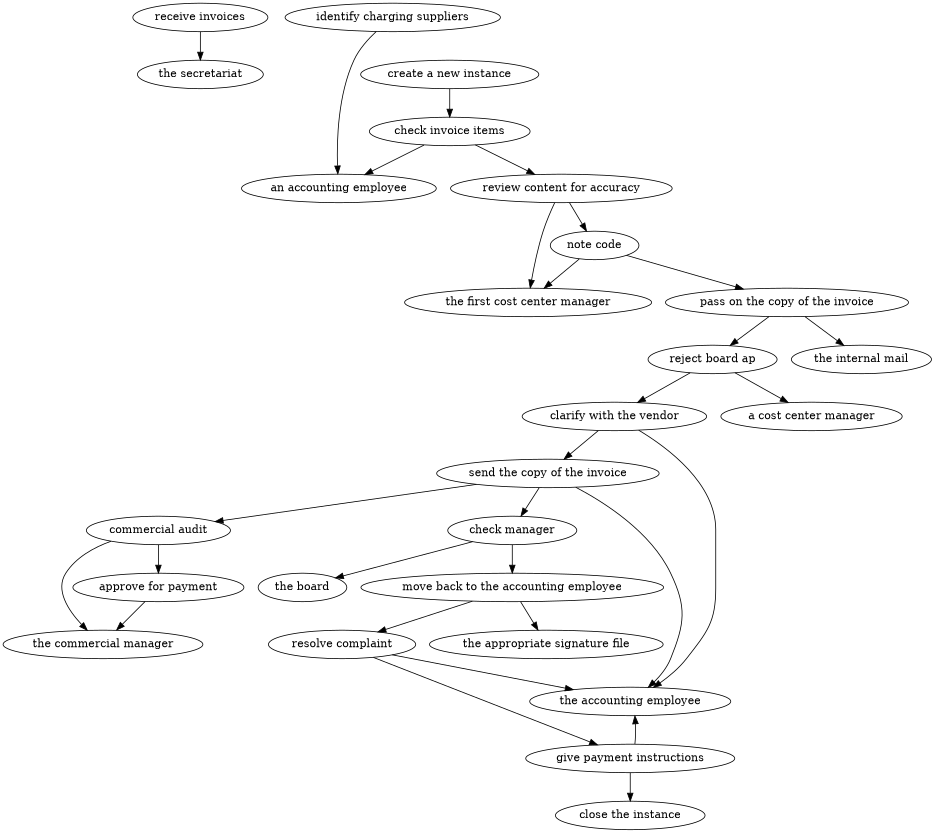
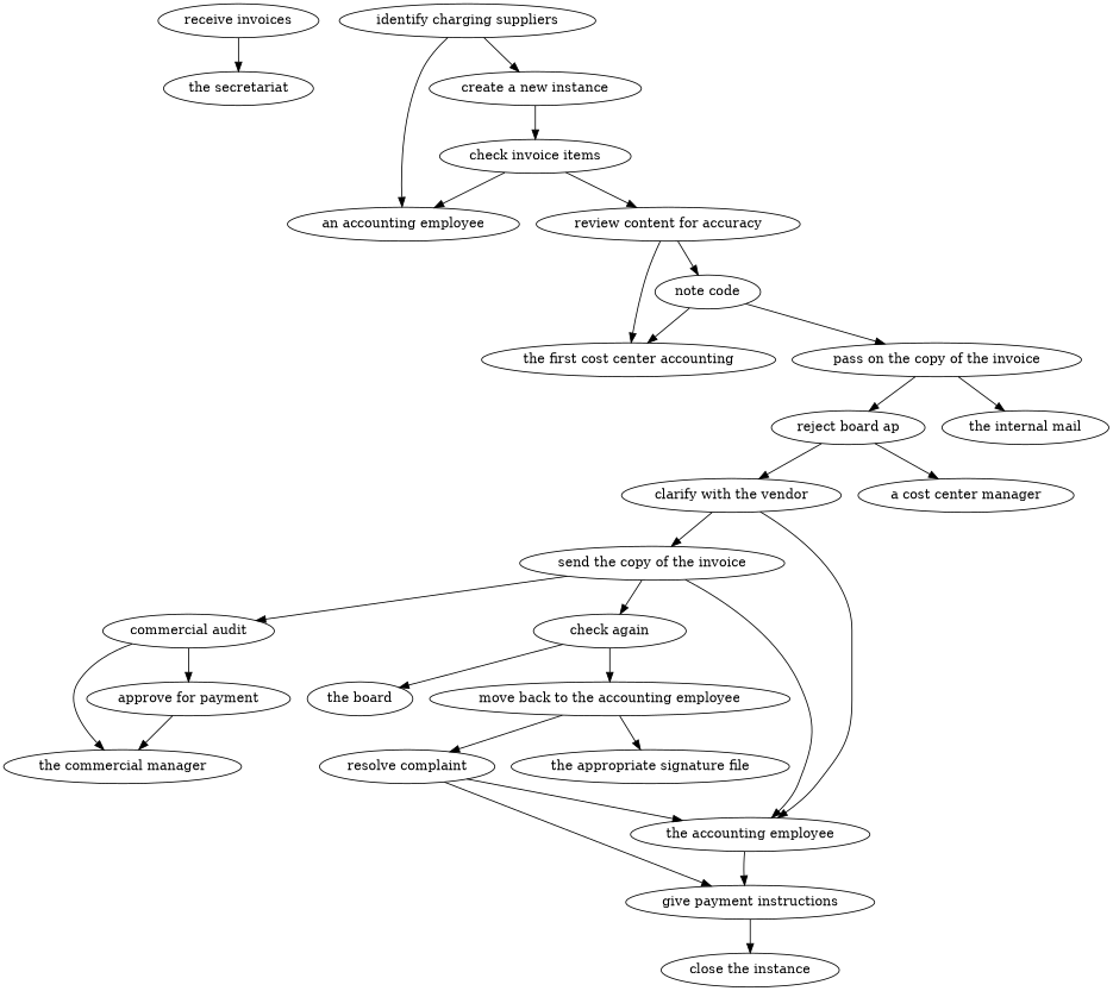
  strict digraph {
    edge [attrs="{'type': 'actor performer', 'label': 'actor performer'}"]
    "receive invoices" [attrs="{'type': 'Activity', 'label': 'receive invoices'}"]
    "the secretariat" [attrs="{'type': 'Actor', 'label': 'the secretariat'}"]
    "identify charging suppliers" [attrs="{'type': 'Activity', 'label': 'identify charging suppliers'}"]
    "an accounting employee" [attrs="{'type': 'Actor', 'label': 'an accounting employee'}"]
    "create a new instance" [attrs="{'type': 'Activity', 'label': 'create a new instance'}"]
    "check invoice items" [attrs="{'type': 'Activity', 'label': 'check invoice items'}"]
    "review content for accuracy" [attrs="{'type': 'Activity', 'label': 'review content for accuracy'}"]
    "note code" [attrs="{'type': 'Activity', 'label': 'note code'}"]
-   "the first cost center manager" [attrs="{'type': 'Actor', 'label': 'the first cost center manager'}"]
+   "the first cost center manager" [attrs="{'type': 'Actor', 'label': 'the first cost center manager'}" label="the first cost center accounting"]
    "pass on the copy of the invoice" [attrs="{'type': 'Activity', 'label': 'pass on the copy of the invoice'}"]
    n11 [attrs="{'type': 'Activity', 'label': 'reject the ap'}" label="reject board ap"]
    "the internal mail" [attrs="{'type': 'Actor', 'label': 'the internal mail'}"]
    "clarify with the vendor" [attrs="{'type': 'Activity', 'label': 'clarify with the vendor'}"]
    "a cost center manager" [attrs="{'type': 'Actor', 'label': 'a cost center manager'}"]
    "send the copy of the invoice" [attrs="{'type': 'Activity', 'label': 'send the copy of the invoice'}"]
    "the accounting employee" [attrs="{'type': 'Actor', 'label': 'the accounting employee'}"]
    "commercial audit" [attrs="{'type': 'Activity', 'label': 'commercial audit'}"]
-   "check again" [attrs="{'type': 'Activity', 'label': 'check again'}" label="check manager"]
+   "check again" [attrs="{'type': 'Activity', 'label': 'check again'}"]
    "approve for payment" [attrs="{'type': 'Activity', 'label': 'approve for payment'}"]
    "the commercial manager" [attrs="{'type': 'Actor', 'label': 'the commercial manager'}"]
    "move back to the accounting employee" [attrs="{'type': 'Activity', 'label': 'move back to the accounting employee'}"]
    "the board" [attrs="{'type': 'Actor', 'label': 'the board'}"]
    "resolve complaint" [attrs="{'type': 'Activity', 'label': 'resolve complaint'}"]
    "the appropriate signature file" [attrs="{'type': 'Actor', 'label': 'the appropriate signature file'}"]
    "give payment instructions" [attrs="{'type': 'Activity', 'label': 'give payment instructions'}"]
    "close the instance" [attrs="{'type': 'Activity', 'label': 'close the instance'}"]
    "receive invoices" -> "the secretariat"
    "identify charging suppliers" -> "an accounting employee"
+   "identify charging suppliers" -> "create a new instance" [attrs="{'type': 'flow', 'label': 'flow'}"]
    "create a new instance" -> "check invoice items" [attrs="{'type': 'flow', 'label': 'flow'}"]
    "check invoice items" -> "an accounting employee"
    "check invoice items" -> "review content for accuracy" [attrs="{'type': 'flow', 'label': 'flow'}"]
    "review content for accuracy" -> "note code" [attrs="{'type': 'flow', 'label': 'flow'}"]
    "review content for accuracy" -> "the first cost center manager"
    "note code" -> "the first cost center manager"
    "note code" -> "pass on the copy of the invoice" [attrs="{'type': 'flow', 'label': 'flow'}"]
    "pass on the copy of the invoice" -> n11 [attrs="{'type': 'flow', 'label': 'flow'}"]
    "pass on the copy of the invoice" -> "the internal mail"
    n11 -> "clarify with the vendor" [attrs="{'type': 'flow', 'label': 'flow'}"]
    n11 -> "a cost center manager"
    "clarify with the vendor" -> "send the copy of the invoice" [attrs="{'type': 'flow', 'label': 'flow'}"]
    "clarify with the vendor" -> "the accounting employee"
    "send the copy of the invoice" -> "the accounting employee"
    "send the copy of the invoice" -> "commercial audit" [attrs="{'type': 'flow', 'label': 'flow'}"]
    "send the copy of the invoice" -> "check again" [attrs="{'type': 'flow', 'label': 'flow'}"]
    "commercial audit" -> "approve for payment" [attrs="{'type': 'flow', 'label': 'flow'}"]
    "commercial audit" -> "the commercial manager"
    "check again" -> "move back to the accounting employee" [attrs="{'type': 'flow', 'label': 'flow'}"]
    "check again" -> "the board"
    "approve for payment" -> "the commercial manager"
    "move back to the accounting employee" -> "resolve complaint" [attrs="{'type': 'flow', 'label': 'flow'}"]
    "move back to the accounting employee" -> "the appropriate signature file"
    "resolve complaint" -> "the accounting employee"
    "resolve complaint" -> "give payment instructions" [attrs="{'type': 'flow', 'label': 'flow'}"]
-   "give payment instructions" -> "the accounting employee"
+   "the accounting employee" -> "give payment instructions"
    "give payment instructions" -> "close the instance" [attrs="{'type': 'flow', 'label': 'flow'}"]
  }
